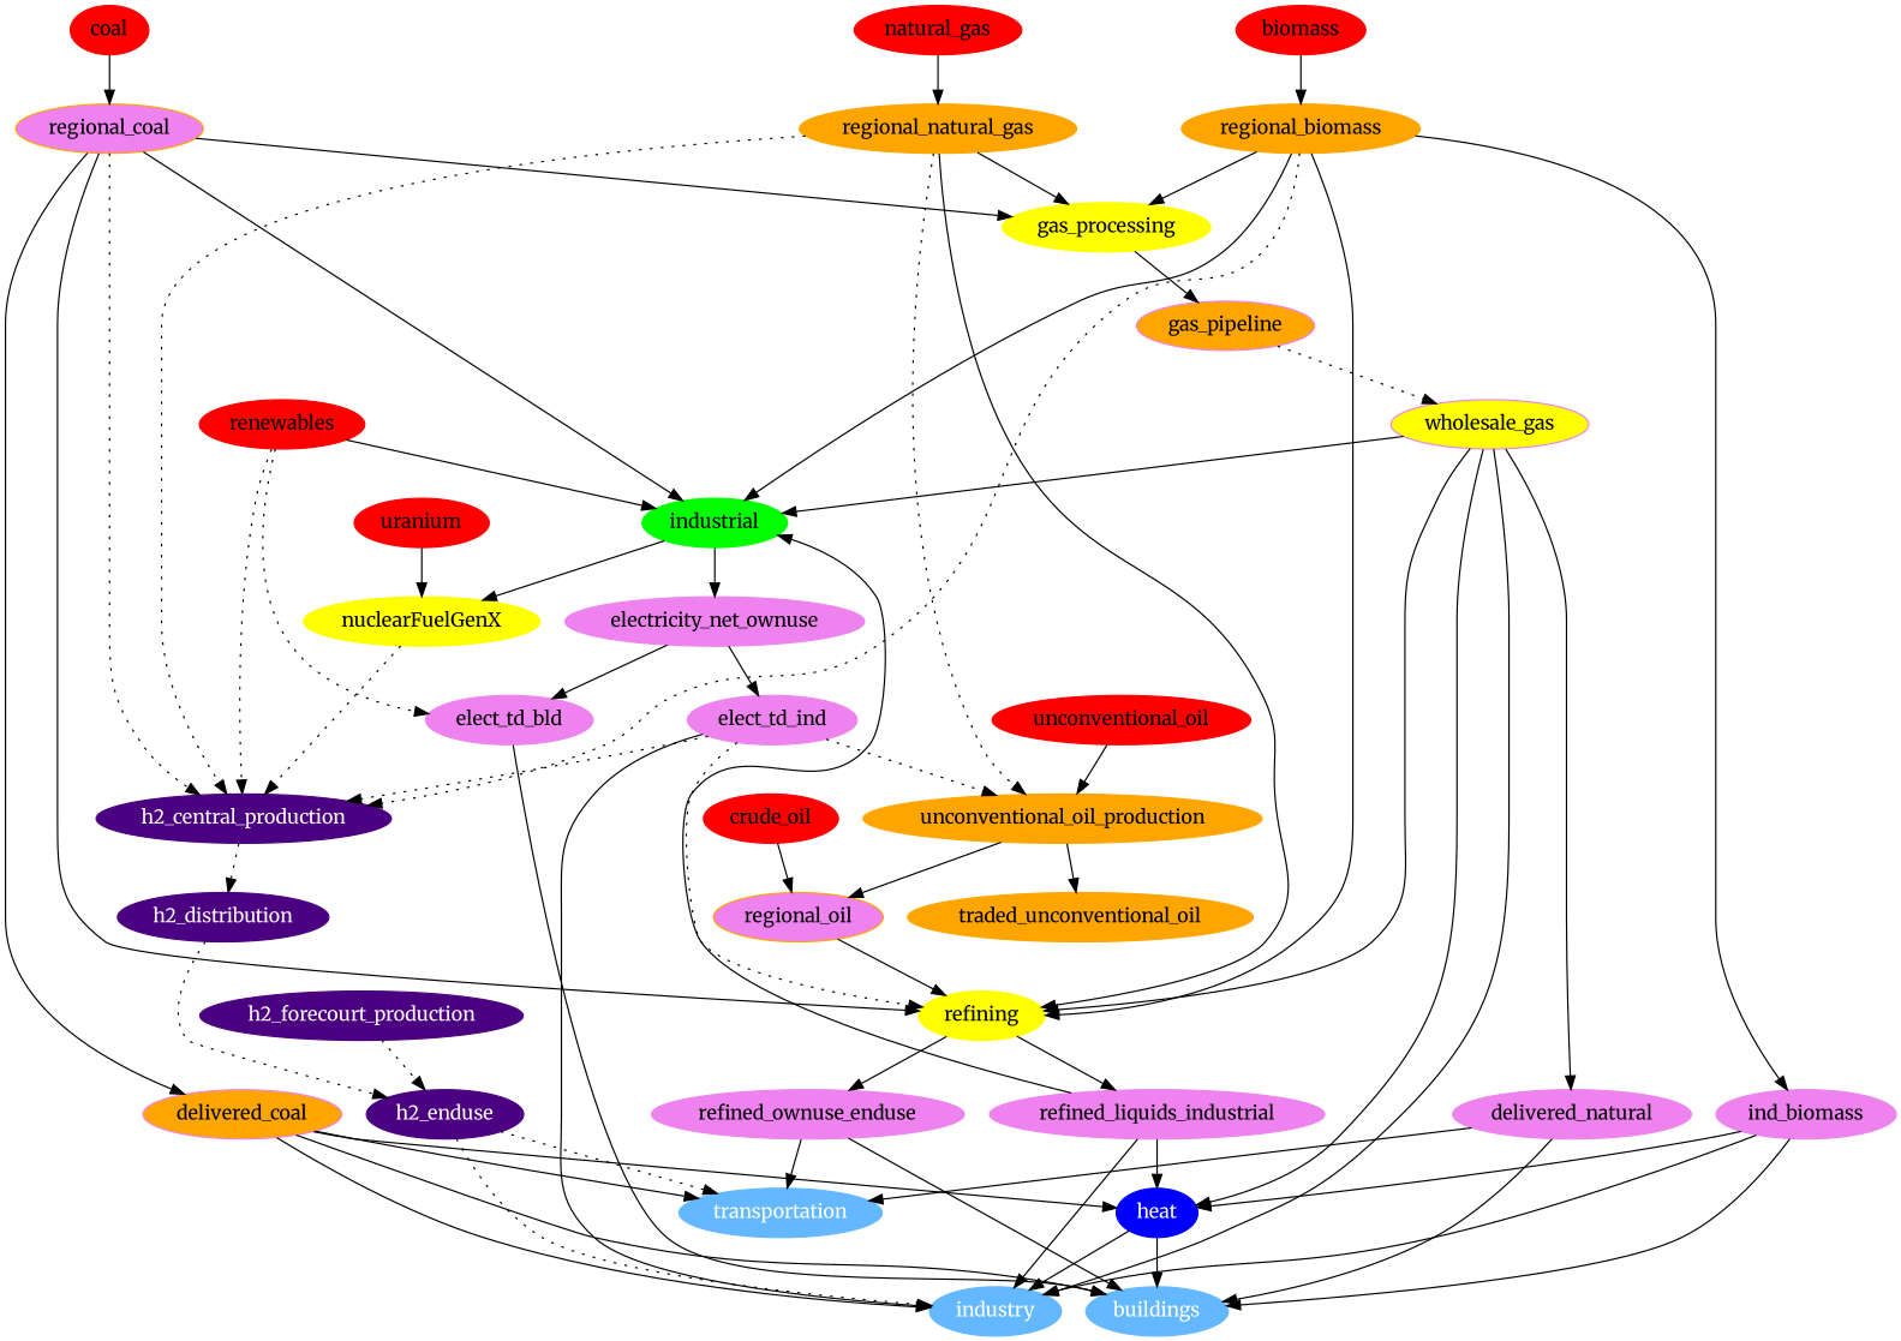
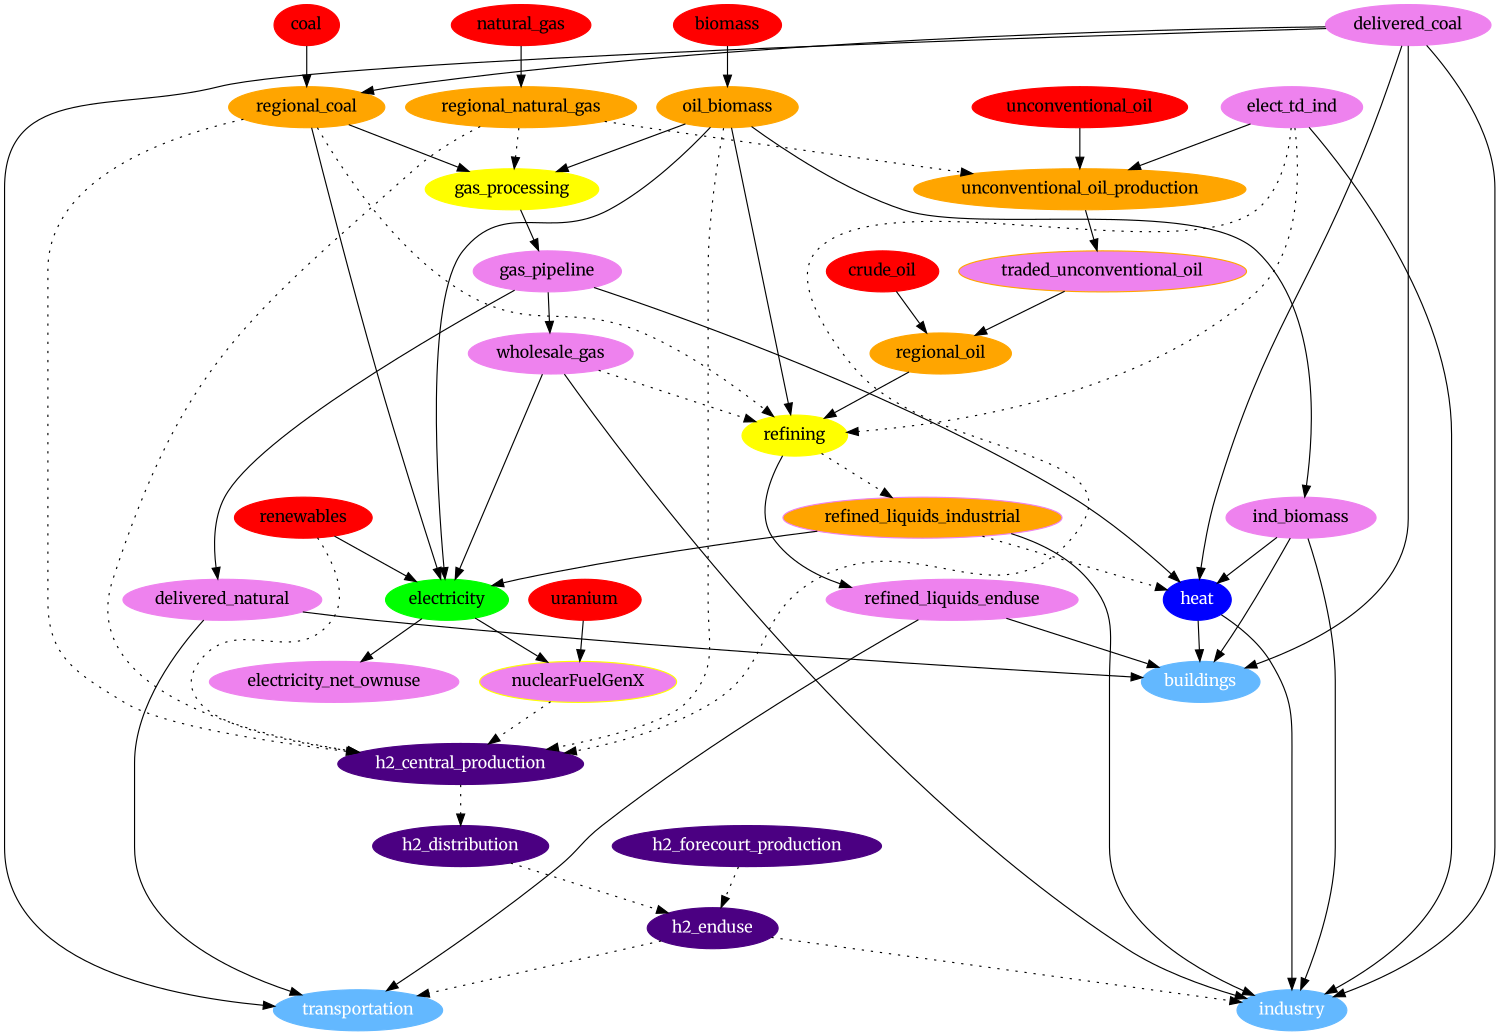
  digraph {
    fontname=Merriweather
    node [color=violet fontname=Merriweather style=filled]
    edge [fontname=Merriweather]
    coal [color=red]
-   regional_coal [color=orange fillcolor=violet]
-   electricity [color=green label=industrial]
+   regional_coal [color=orange]
+   electricity [color=green]
    h2_central_production [color=indigo fontcolor=white]
    gas_processing [color=yellow]
    refining [color=yellow]
-   delivered_coal [fillcolor=orange]
+   delivered_coal
    natural_gas [color=red]
    regional_natural_gas [color=orange]
    unconventional_oil_production [color=orange]
    crude_oil [color=red]
-   regional_oil [color=orange fillcolor=violet]
+   regional_oil [color=orange]
    unconventional_oil [color=red]
-   traded_unconventional_oil [color=orange]
+   traded_unconventional_oil [color=orange fillcolor=violet]
    uranium [color=red]
-   nuclearFuelGenX [color=yellow]
+   nuclearFuelGenX [color=yellow fillcolor=violet]
    biomass [color=red]
-   regional_biomass [color=orange]
+   regional_biomass [color=orange label=oil_biomass]
    n19 [label=ind_biomass]
    renewables [color=red]
-   elect_td_bld
    electricity_net_ownuse
    h2_distribution [color=indigo fontcolor=white]
    buildings [color=steelblue1 fontcolor=white]
-   gas_pipeline [fillcolor=orange]
-   refined_liquids_enduse [label=refined_ownuse_enduse]
-   refined_liquids_industrial
+   gas_pipeline
+   refined_liquids_enduse
+   refined_liquids_industrial [fillcolor=orange]
    heat [color=blue fontcolor=white]
    industry [color=steelblue1 fontcolor=white]
    transportation [color=steelblue1 fontcolor=white]
-   wholesale_gas [fillcolor=yellow]
+   wholesale_gas
    n32 [label=delivered_natural]
    elect_td_ind
    h2_enduse [color=indigo fontcolor=white]
    h2_forecourt_production [color=indigo fontcolor=white]
    coal -> regional_coal
    regional_coal -> electricity
    regional_coal -> h2_central_production [style=dotted]
    regional_coal -> gas_processing
-   regional_coal -> refining
-   regional_coal -> delivered_coal
+   regional_coal -> refining [style=dotted]
+   delivered_coal -> regional_coal
    electricity -> nuclearFuelGenX
    electricity -> electricity_net_ownuse
    h2_central_production -> h2_distribution [style=dotted]
    gas_processing -> gas_pipeline
    refining -> refined_liquids_enduse
-   refining -> refined_liquids_industrial
+   refining -> refined_liquids_industrial [style=dotted]
    delivered_coal -> buildings
    delivered_coal -> heat
    delivered_coal -> industry
    delivered_coal -> transportation
    natural_gas -> regional_natural_gas
    regional_natural_gas -> h2_central_production [style=dotted]
-   regional_natural_gas -> gas_processing
-   regional_natural_gas -> refining
+   regional_natural_gas -> gas_processing [style=dotted]
    regional_natural_gas -> unconventional_oil_production [style=dotted]
    unconventional_oil_production -> traded_unconventional_oil
    crude_oil -> regional_oil
    regional_oil -> refining
    unconventional_oil -> unconventional_oil_production
-   unconventional_oil_production -> regional_oil
+   traded_unconventional_oil -> regional_oil
    uranium -> nuclearFuelGenX
    nuclearFuelGenX -> h2_central_production [style=dotted]
    biomass -> regional_biomass
    regional_biomass -> electricity
    regional_biomass -> h2_central_production [style=dotted]
    regional_biomass -> gas_processing
    regional_biomass -> refining
    regional_biomass -> n19
    n19 -> buildings
    n19 -> heat
    n19 -> industry
    renewables -> electricity
    renewables -> h2_central_production [style=dotted]
-   renewables -> elect_td_bld [style=dotted]
-   elect_td_bld -> buildings
-   electricity_net_ownuse -> elect_td_bld
-   electricity_net_ownuse -> elect_td_ind
    h2_distribution -> h2_enduse [style=dotted]
-   gas_pipeline -> wholesale_gas [style=dotted]
-   wholesale_gas -> n32
+   gas_pipeline -> wholesale_gas
+   gas_pipeline -> n32
    refined_liquids_enduse -> buildings
    refined_liquids_enduse -> transportation
    refined_liquids_industrial -> electricity
-   refined_liquids_industrial -> heat
+   refined_liquids_industrial -> heat [style=dotted]
    refined_liquids_industrial -> industry
    heat -> buildings
    heat -> industry
    wholesale_gas -> electricity
-   wholesale_gas -> refining [style=solid]
-   wholesale_gas -> heat
+   wholesale_gas -> refining [style=dotted]
+   gas_pipeline -> heat
    wholesale_gas -> industry
    n32 -> buildings
    n32 -> transportation
    elect_td_ind -> h2_central_production [style=dotted]
    elect_td_ind -> refining [style=dotted]
-   elect_td_ind -> unconventional_oil_production [style=dotted]
+   elect_td_ind -> unconventional_oil_production [style=solid]
    elect_td_ind -> industry
    h2_enduse -> industry [style=dotted]
    h2_enduse -> transportation [style=dotted]
    h2_forecourt_production -> h2_enduse [style=dotted]
  }
